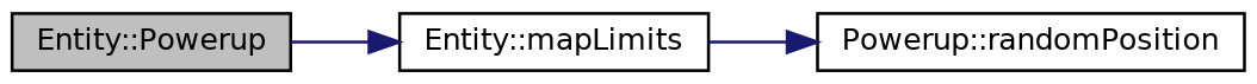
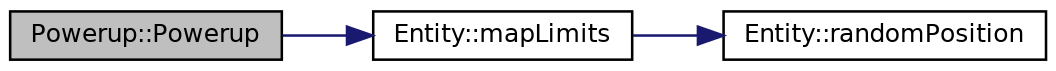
  digraph {
    rankdir=LR
    node [color=black fillcolor=white fontname=Helvetica fontsize=10 shape=record style=filled]
    edge [color=midnightblue fontname=Helvetica fontsize=10 labelfontname=Helvetica labelfontsize=10 style=solid]
-   n1 [fillcolor=grey75 fontcolor=black height=0.2 label="Entity::Powerup" width=0.4]
+   n1 [fillcolor=grey75 fontcolor=black height=0.2 label="Powerup::Powerup" width=0.4]
    n2 [height=0.2 label="Entity::mapLimits" width=0.4]
-   n3 [height=0.2 label="Powerup::randomPosition" width=0.4]
+   n3 [height=0.2 label="Entity::randomPosition" width=0.4]
    n1 -> n2
    n2 -> n3
  }
